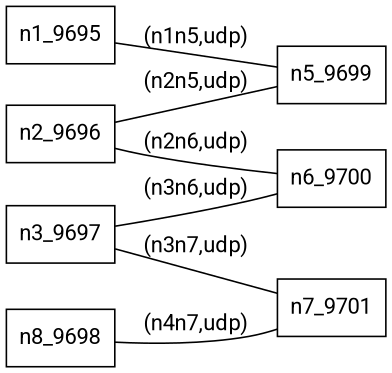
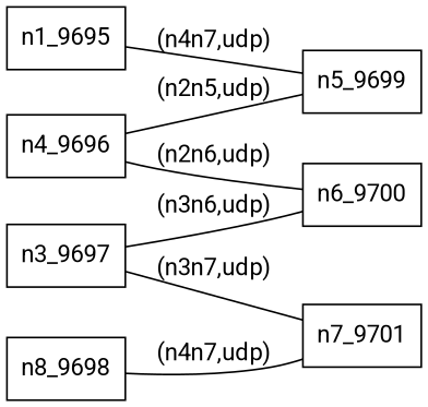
  graph {
    fontname=Roboto
    rankdir=LR
    node [fontname=Roboto shape=box]
    edge [fontname=Roboto]
    n1_9695
    n5_9699
-   n2_9696
+   n2_9696 [label=n4_9696]
    n6_9700
    n3_9697
    n7_9701
    n7 [label=n8_9698]
-   n1_9695 -- n5_9699 [label="(n1n5,udp)"]
+   n1_9695 -- n5_9699 [label="(n4n7,udp)"]
    n2_9696 -- n5_9699 [label="(n2n5,udp)"]
    n2_9696 -- n6_9700 [label="(n2n6,udp)"]
    n3_9697 -- n6_9700 [label="(n3n6,udp)"]
    n3_9697 -- n7_9701 [label="(n3n7,udp)"]
    n7 -- n7_9701 [label="(n4n7,udp)"]
  }
